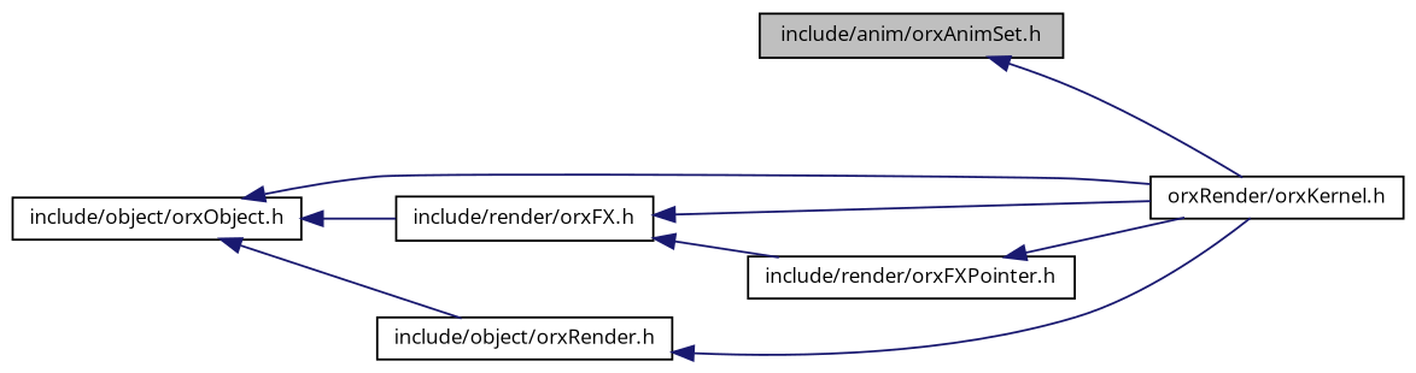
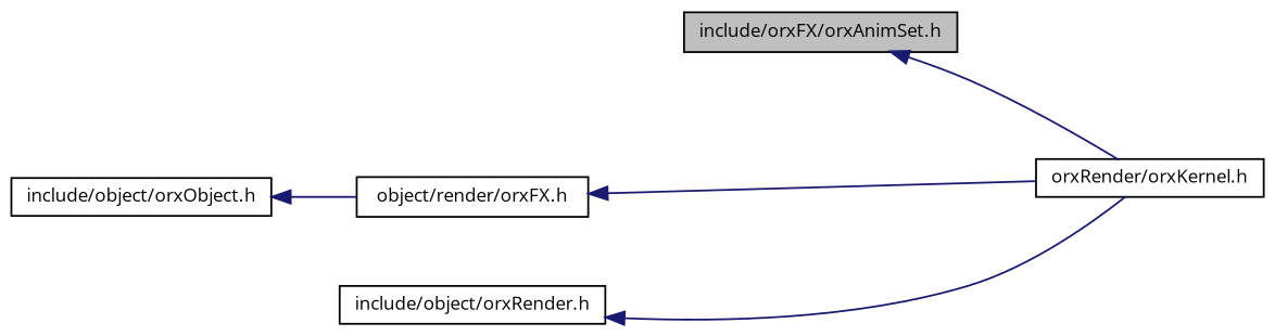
  digraph {
    fontname="Open Sans"
    rankdir=LR
    node [color=black fontname="Open Sans" fontsize=10 shape=record]
    edge [color=midnightblue dir=back fontname="Open Sans" fontsize=10 labelfontname=FreeSans labelfontsize=10 style=solid]
-   n1 [fillcolor=grey75 fontcolor=black height=0.2 label="include/anim/orxAnimSet.h" style=filled width=0.4]
+   n1 [fillcolor=grey75 fontcolor=black height=0.2 label="include/orxFX/orxAnimSet.h" style=filled width=0.4]
    n2 [height=0.2 label="orxRender/orxKernel.h" width=0.4]
    n3 [height=0.2 label="include/object/orxObject.h" width=0.4]
-   n4 [height=0.2 label="include/render/orxFX.h" width=0.4]
+   n4 [height=0.2 label="object/render/orxFX.h" width=0.4]
    n5 [height=0.2 label="include/object/orxRender.h" width=0.4]
-   n6 [height=0.2 label="include/render/orxFXPointer.h" width=0.4]
    n1 -> n2
-   n3 -> n2
    n3 -> n4
-   n3 -> n5
    n4 -> n2
-   n4 -> n6
    n5 -> n2
-   n6 -> n2
  }
